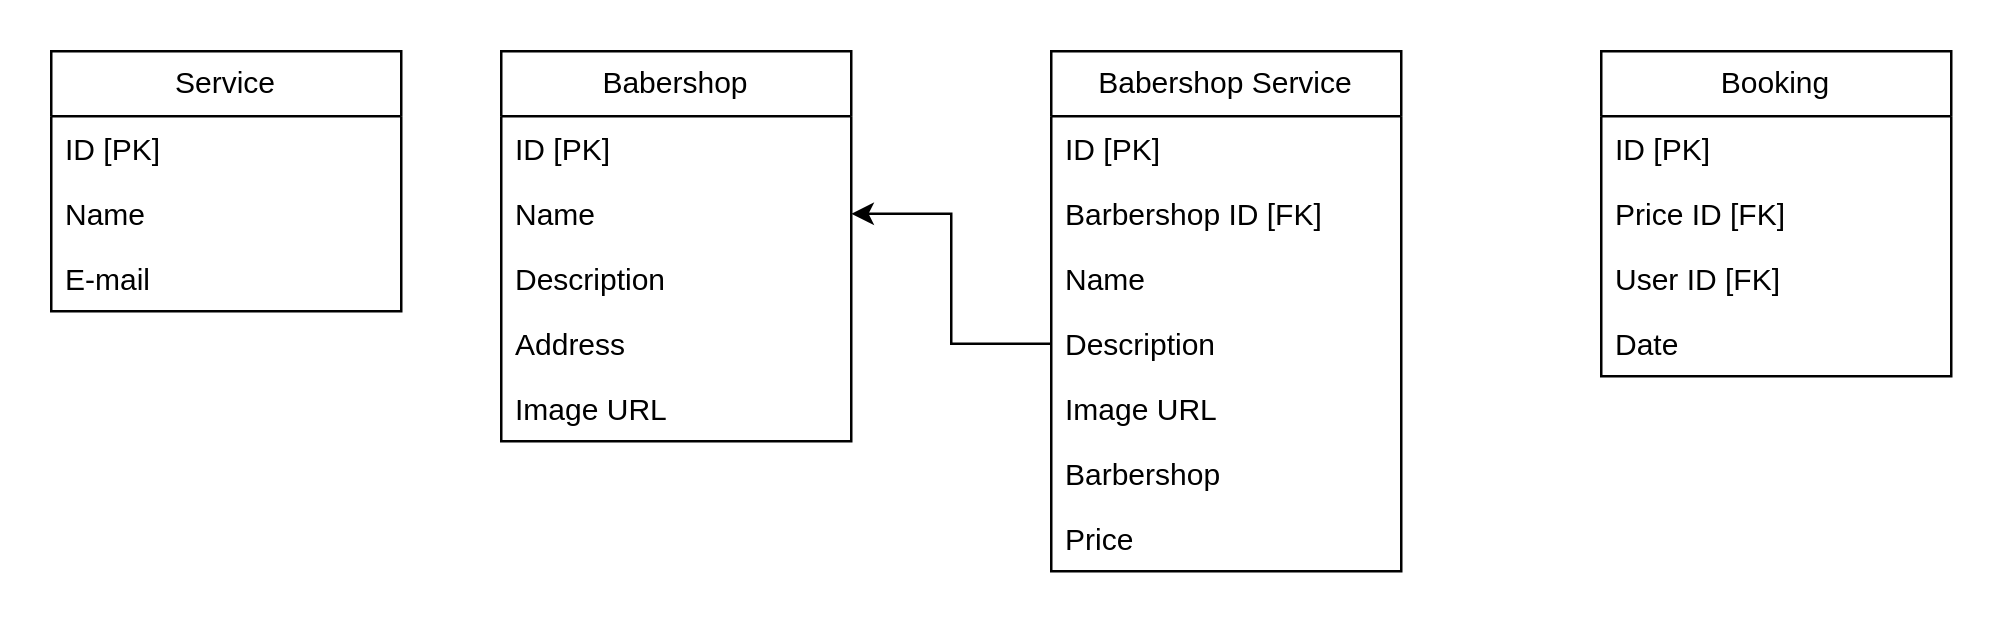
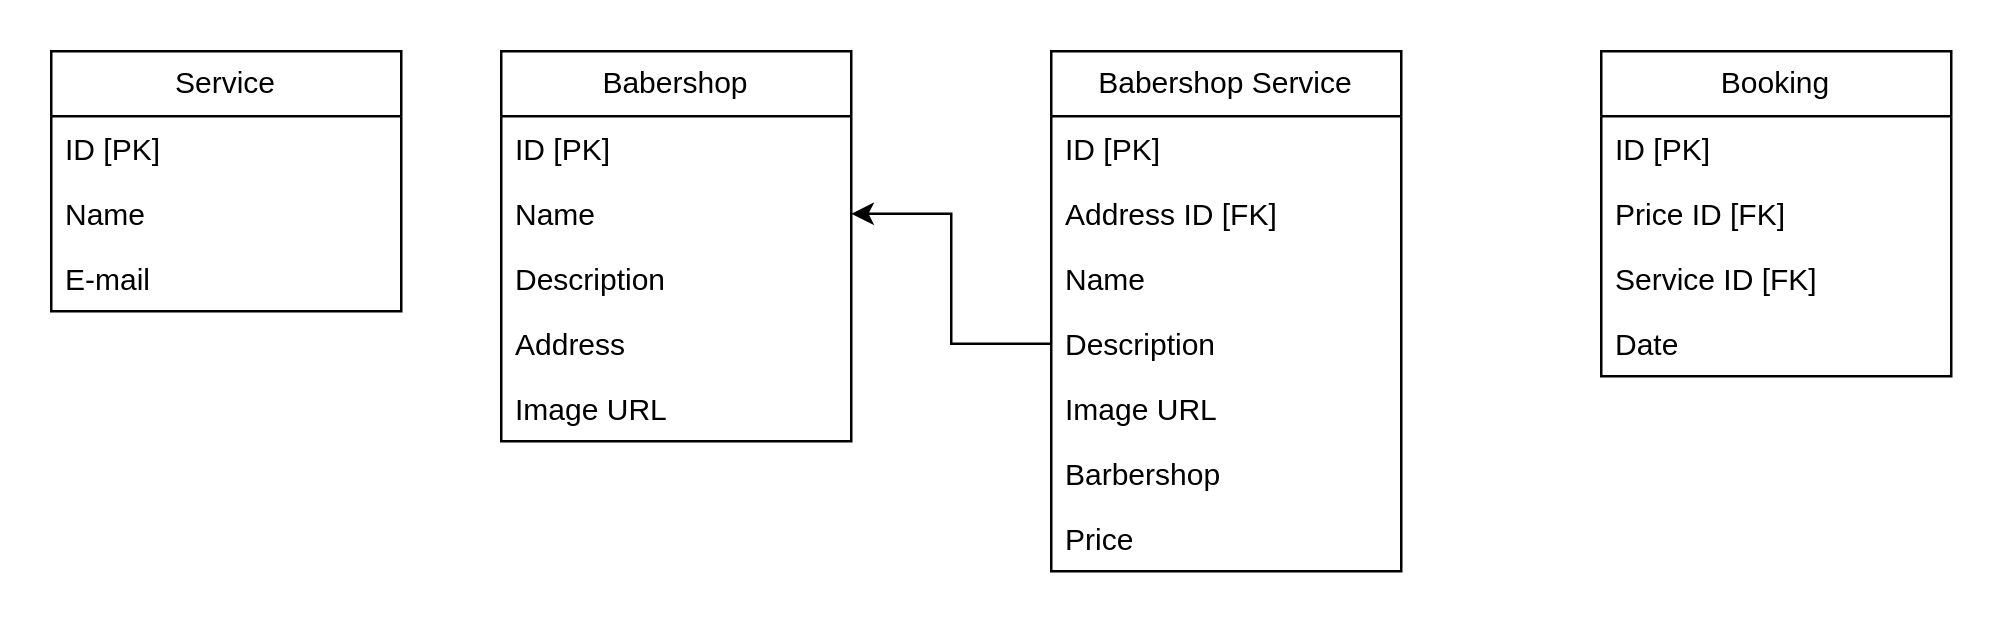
  <mxCell id="0" />
  <mxCell id="1" parent="0" />
  <mxCell id="2" value="Service" style="swimlane;fontStyle=0;childLayout=stackLayout;horizontal=1;startSize=26;fillColor=none;horizontalStack=0;resizeParent=1;resizeParentMax=0;resizeLast=0;collapsible=1;marginBottom=0;whiteSpace=wrap;html=1;" vertex="1" parent="1"><mxGeometry x="20" y="20" width="140" height="104" as="geometry" /></mxCell>
  <mxCell id="3" value="ID [PK]" style="text;strokeColor=none;fillColor=none;align=left;verticalAlign=top;spacingLeft=4;spacingRight=4;overflow=hidden;rotatable=0;points=[[0,0.5],[1,0.5]];portConstraint=eastwest;whiteSpace=wrap;html=1;" vertex="1" parent="2"><mxGeometry y="26" width="140" height="26" as="geometry" /></mxCell>
  <mxCell id="4" value="Name" style="text;strokeColor=none;fillColor=none;align=left;verticalAlign=top;spacingLeft=4;spacingRight=4;overflow=hidden;rotatable=0;points=[[0,0.5],[1,0.5]];portConstraint=eastwest;whiteSpace=wrap;html=1;" vertex="1" parent="2"><mxGeometry y="52" width="140" height="26" as="geometry" /></mxCell>
  <mxCell id="5" value="E-mail" style="text;strokeColor=none;fillColor=none;align=left;verticalAlign=top;spacingLeft=4;spacingRight=4;overflow=hidden;rotatable=0;points=[[0,0.5],[1,0.5]];portConstraint=eastwest;whiteSpace=wrap;html=1;" vertex="1" parent="2"><mxGeometry y="78" width="140" height="26" as="geometry" /></mxCell>
  <mxCell id="6" value="Babershop" style="swimlane;fontStyle=0;childLayout=stackLayout;horizontal=1;startSize=26;fillColor=none;horizontalStack=0;resizeParent=1;resizeParentMax=0;resizeLast=0;collapsible=1;marginBottom=0;whiteSpace=wrap;html=1;" vertex="1" parent="1"><mxGeometry x="200" y="20" width="140" height="156" as="geometry" /></mxCell>
  <mxCell id="7" value="ID [PK]" style="text;strokeColor=none;fillColor=none;align=left;verticalAlign=top;spacingLeft=4;spacingRight=4;overflow=hidden;rotatable=0;points=[[0,0.5],[1,0.5]];portConstraint=eastwest;whiteSpace=wrap;html=1;" vertex="1" parent="6"><mxGeometry y="26" width="140" height="26" as="geometry" /></mxCell>
  <mxCell id="8" value="Name" style="text;strokeColor=none;fillColor=none;align=left;verticalAlign=top;spacingLeft=4;spacingRight=4;overflow=hidden;rotatable=0;points=[[0,0.5],[1,0.5]];portConstraint=eastwest;whiteSpace=wrap;html=1;" vertex="1" parent="6"><mxGeometry y="52" width="140" height="26" as="geometry" /></mxCell>
  <mxCell id="9" value="Description" style="text;strokeColor=none;fillColor=none;align=left;verticalAlign=top;spacingLeft=4;spacingRight=4;overflow=hidden;rotatable=0;points=[[0,0.5],[1,0.5]];portConstraint=eastwest;whiteSpace=wrap;html=1;" vertex="1" parent="6"><mxGeometry y="78" width="140" height="26" as="geometry" /></mxCell>
  <mxCell id="10" value="Address" style="text;strokeColor=none;fillColor=none;align=left;verticalAlign=top;spacingLeft=4;spacingRight=4;overflow=hidden;rotatable=0;points=[[0,0.5],[1,0.5]];portConstraint=eastwest;whiteSpace=wrap;html=1;" vertex="1" parent="6"><mxGeometry y="104" width="140" height="26" as="geometry" /></mxCell>
  <mxCell id="11" value="Image URL" style="text;strokeColor=none;fillColor=none;align=left;verticalAlign=top;spacingLeft=4;spacingRight=4;overflow=hidden;rotatable=0;points=[[0,0.5],[1,0.5]];portConstraint=eastwest;whiteSpace=wrap;html=1;" vertex="1" parent="6"><mxGeometry y="130" width="140" height="26" as="geometry" /></mxCell>
  <mxCell id="12" value="Babershop Service" style="swimlane;fontStyle=0;childLayout=stackLayout;horizontal=1;startSize=26;fillColor=none;horizontalStack=0;resizeParent=1;resizeParentMax=0;resizeLast=0;collapsible=1;marginBottom=0;whiteSpace=wrap;html=1;" vertex="1" parent="1"><mxGeometry x="420" y="20" width="140" height="208" as="geometry" /></mxCell>
  <mxCell id="13" value="ID [PK]" style="text;strokeColor=none;fillColor=none;align=left;verticalAlign=top;spacingLeft=4;spacingRight=4;overflow=hidden;rotatable=0;points=[[0,0.5],[1,0.5]];portConstraint=eastwest;whiteSpace=wrap;html=1;" vertex="1" parent="12"><mxGeometry y="26" width="140" height="26" as="geometry" /></mxCell>
- <mxCell id="14" value="Barbershop ID [FK]" style="text;strokeColor=none;fillColor=none;align=left;verticalAlign=top;spacingLeft=4;spacingRight=4;overflow=hidden;rotatable=0;points=[[0,0.5],[1,0.5]];portConstraint=eastwest;whiteSpace=wrap;html=1;" vertex="1" parent="12"><mxGeometry y="52" width="140" height="26" as="geometry" /></mxCell>
+ <mxCell id="14" value="Address ID [FK]" style="text;strokeColor=none;fillColor=none;align=left;verticalAlign=top;spacingLeft=4;spacingRight=4;overflow=hidden;rotatable=0;points=[[0,0.5],[1,0.5]];portConstraint=eastwest;whiteSpace=wrap;html=1;" vertex="1" parent="12"><mxGeometry y="52" width="140" height="26" as="geometry" /></mxCell>
  <mxCell id="15" value="Name" style="text;strokeColor=none;fillColor=none;align=left;verticalAlign=top;spacingLeft=4;spacingRight=4;overflow=hidden;rotatable=0;points=[[0,0.5],[1,0.5]];portConstraint=eastwest;whiteSpace=wrap;html=1;" vertex="1" parent="12"><mxGeometry y="78" width="140" height="26" as="geometry" /></mxCell>
  <mxCell id="16" value="Description" style="text;strokeColor=none;fillColor=none;align=left;verticalAlign=top;spacingLeft=4;spacingRight=4;overflow=hidden;rotatable=0;points=[[0,0.5],[1,0.5]];portConstraint=eastwest;whiteSpace=wrap;html=1;" vertex="1" parent="12"><mxGeometry y="104" width="140" height="26" as="geometry" /></mxCell>
  <mxCell id="17" value="Image URL" style="text;strokeColor=none;fillColor=none;align=left;verticalAlign=top;spacingLeft=4;spacingRight=4;overflow=hidden;rotatable=0;points=[[0,0.5],[1,0.5]];portConstraint=eastwest;whiteSpace=wrap;html=1;" vertex="1" parent="12"><mxGeometry y="130" width="140" height="26" as="geometry" /></mxCell>
  <mxCell id="18" value="Barbershop&lt;div&gt;&lt;br&gt;&lt;/div&gt;" style="text;strokeColor=none;fillColor=none;align=left;verticalAlign=top;spacingLeft=4;spacingRight=4;overflow=hidden;rotatable=0;points=[[0,0.5],[1,0.5]];portConstraint=eastwest;whiteSpace=wrap;html=1;" vertex="1" parent="12"><mxGeometry y="156" width="140" height="26" as="geometry" /></mxCell>
  <mxCell id="19" value="Price" style="text;strokeColor=none;fillColor=none;align=left;verticalAlign=top;spacingLeft=4;spacingRight=4;overflow=hidden;rotatable=0;points=[[0,0.5],[1,0.5]];portConstraint=eastwest;whiteSpace=wrap;html=1;" vertex="1" parent="12"><mxGeometry y="182" width="140" height="26" as="geometry" /></mxCell>
  <mxCell id="20" style="edgeStyle=orthogonalEdgeStyle;rounded=0;orthogonalLoop=1;jettySize=auto;html=1;entryX=1;entryY=0.5;entryDx=0;entryDy=0;" edge="1" parent="1" source="16" target="8"><mxGeometry relative="1" as="geometry" /></mxCell>
  <mxCell id="21" value="Booking" style="swimlane;fontStyle=0;childLayout=stackLayout;horizontal=1;startSize=26;fillColor=none;horizontalStack=0;resizeParent=1;resizeParentMax=0;resizeLast=0;collapsible=1;marginBottom=0;whiteSpace=wrap;html=1;" vertex="1" parent="1"><mxGeometry x="640" y="20" width="140" height="130" as="geometry" /></mxCell>
  <mxCell id="22" value="ID [PK]" style="text;strokeColor=none;fillColor=none;align=left;verticalAlign=top;spacingLeft=4;spacingRight=4;overflow=hidden;rotatable=0;points=[[0,0.5],[1,0.5]];portConstraint=eastwest;whiteSpace=wrap;html=1;" vertex="1" parent="21"><mxGeometry y="26" width="140" height="26" as="geometry" /></mxCell>
  <mxCell id="23" value="Price ID [FK]" style="text;strokeColor=none;fillColor=none;align=left;verticalAlign=top;spacingLeft=4;spacingRight=4;overflow=hidden;rotatable=0;points=[[0,0.5],[1,0.5]];portConstraint=eastwest;whiteSpace=wrap;html=1;" vertex="1" parent="21"><mxGeometry y="52" width="140" height="26" as="geometry" /></mxCell>
- <mxCell id="24" value="User ID [FK]" style="text;strokeColor=none;fillColor=none;align=left;verticalAlign=top;spacingLeft=4;spacingRight=4;overflow=hidden;rotatable=0;points=[[0,0.5],[1,0.5]];portConstraint=eastwest;whiteSpace=wrap;html=1;" vertex="1" parent="21"><mxGeometry y="78" width="140" height="26" as="geometry" /></mxCell>
+ <mxCell id="24" value="Service ID [FK]" style="text;strokeColor=none;fillColor=none;align=left;verticalAlign=top;spacingLeft=4;spacingRight=4;overflow=hidden;rotatable=0;points=[[0,0.5],[1,0.5]];portConstraint=eastwest;whiteSpace=wrap;html=1;" vertex="1" parent="21"><mxGeometry y="78" width="140" height="26" as="geometry" /></mxCell>
  <mxCell id="25" value="Date" style="text;strokeColor=none;fillColor=none;align=left;verticalAlign=top;spacingLeft=4;spacingRight=4;overflow=hidden;rotatable=0;points=[[0,0.5],[1,0.5]];portConstraint=eastwest;whiteSpace=wrap;html=1;" vertex="1" parent="21"><mxGeometry y="104" width="140" height="26" as="geometry" /></mxCell>
